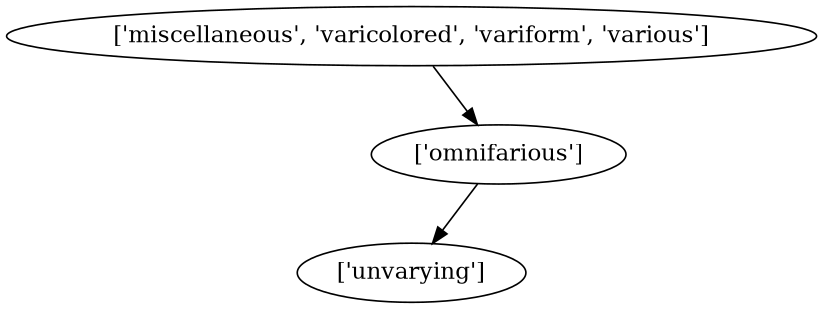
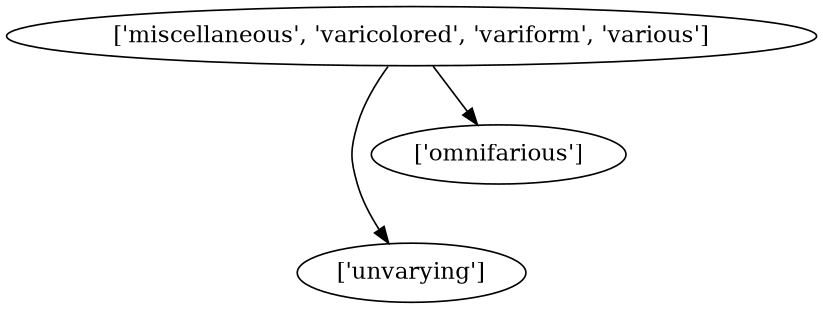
  strict digraph {
    "['miscellaneous', 'varicolored', 'variform', 'various']"
    "['unvarying']"
    "['omnifarious']"
-   "['omnifarious']" -> "['unvarying']"
+   "['miscellaneous', 'varicolored', 'variform', 'various']" -> "['unvarying']"
    "['miscellaneous', 'varicolored', 'variform', 'various']" -> "['omnifarious']"
  }
